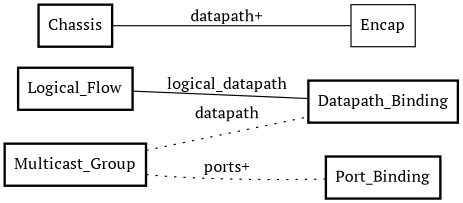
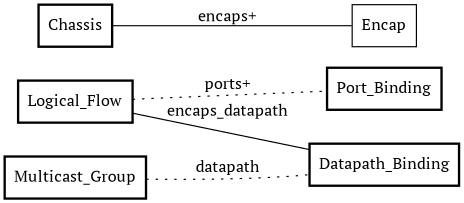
  digraph {
    fontname="PT Serif"
    rankdir=LR
    node [fontname="PT Serif" shape=box style=bold]
    edge [arrowhead=none arrowtail=none dir=none fontname="PT Serif"]
    Logical_Flow
    Datapath_Binding
    Multicast_Group
    Port_Binding
    Encap [style=""]
    Chassis
-   Logical_Flow -> Datapath_Binding [label=logical_datapath]
+   Logical_Flow -> Datapath_Binding [label=encaps_datapath]
    Multicast_Group -> Datapath_Binding [label=datapath style=dotted]
-   Multicast_Group -> Port_Binding [label="ports+" style=dotted]
-   Chassis -> Encap [label="datapath+"]
+   Logical_Flow -> Port_Binding [label="ports+" style=dotted]
+   Chassis -> Encap [label="encaps+"]
  }
